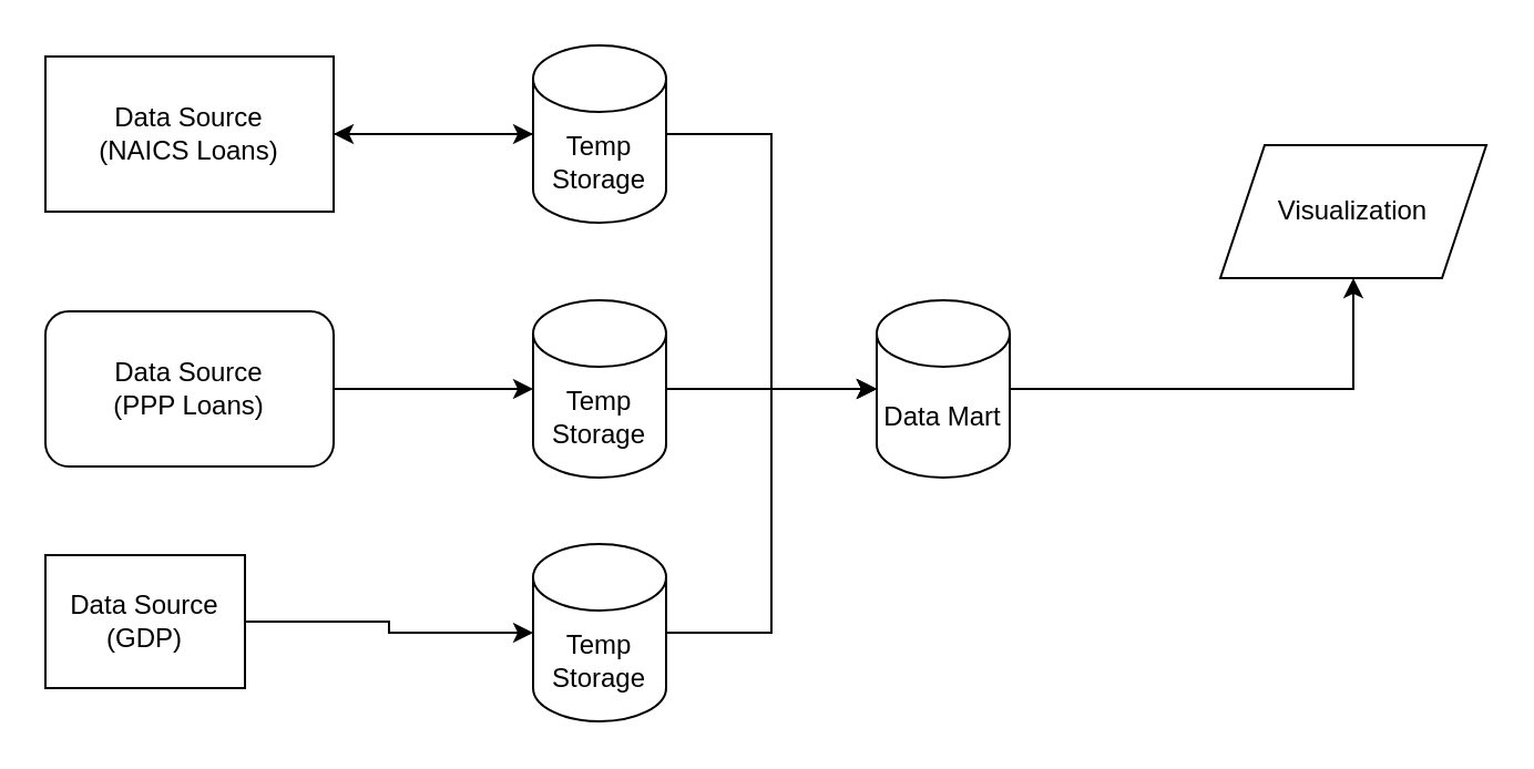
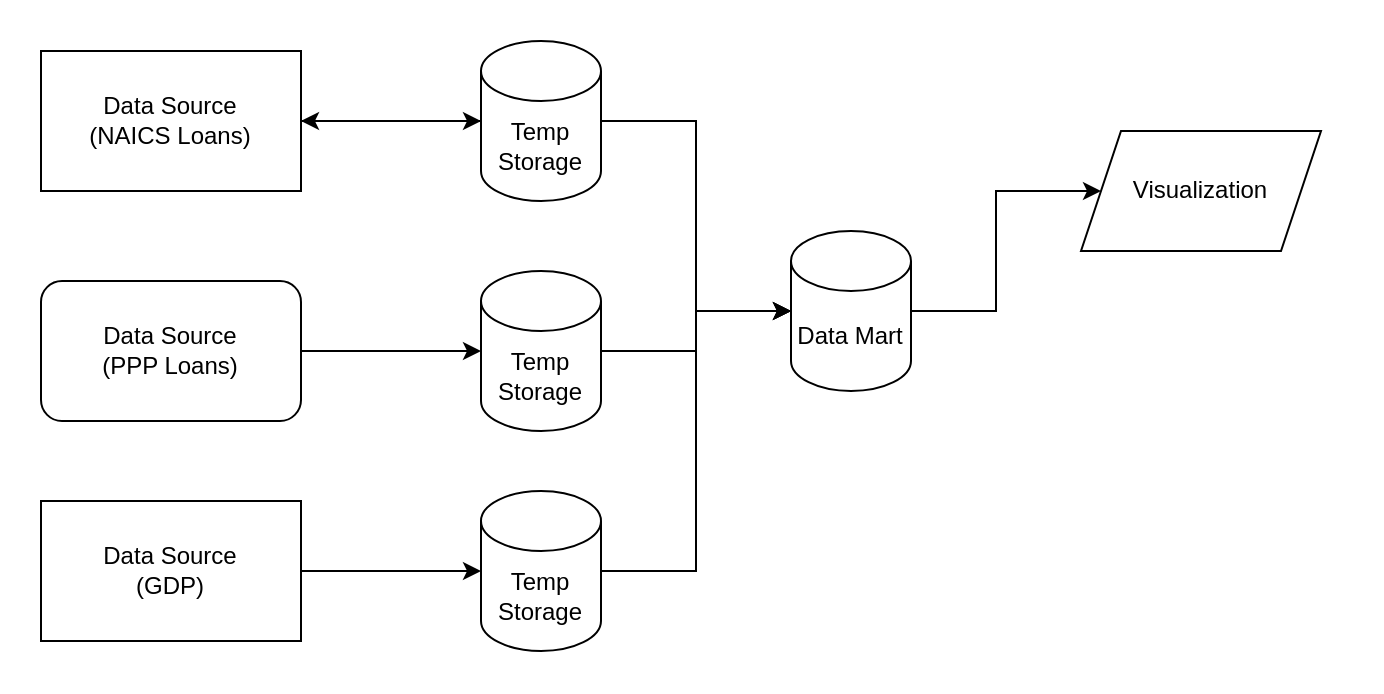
  <mxCell id="0" />
  <mxCell id="1" parent="0" />
  <mxCell id="2" value="Data Source&lt;div&gt;(NAICS Loans)&lt;/div&gt;" style="rounded=0;whiteSpace=wrap;html=1;" vertex="1" parent="1"><mxGeometry x="20" y="25" width="130" height="70" as="geometry" /></mxCell>
  <mxCell id="3" value="" style="edgeStyle=orthogonalEdgeStyle;rounded=0;orthogonalLoop=1;jettySize=auto;html=1;" edge="1" parent="1" source="4" target="2"><mxGeometry relative="1" as="geometry" /></mxCell>
  <mxCell id="4" value="Temp Storage" style="shape=cylinder3;whiteSpace=wrap;html=1;boundedLbl=1;backgroundOutline=1;size=15;" vertex="1" parent="1"><mxGeometry x="240" y="20" width="60" height="80" as="geometry" /></mxCell>
  <mxCell id="5" style="edgeStyle=orthogonalEdgeStyle;rounded=0;orthogonalLoop=1;jettySize=auto;html=1;entryX=0;entryY=0.5;entryDx=0;entryDy=0;entryPerimeter=0;" edge="1" parent="1" source="2" target="4"><mxGeometry relative="1" as="geometry" /></mxCell>
  <mxCell id="6" value="Data Source&lt;div&gt;(PPP Loans)&lt;/div&gt;" style="whiteSpace=wrap;html=1;rounded=1;" vertex="1" parent="1"><mxGeometry x="20" y="140" width="130" height="70" as="geometry" /></mxCell>
  <mxCell id="7" style="edgeStyle=orthogonalEdgeStyle;rounded=0;orthogonalLoop=1;jettySize=auto;html=1;entryX=0;entryY=0.5;entryDx=0;entryDy=0;entryPerimeter=0;" edge="1" source="6" target="8" parent="1"><mxGeometry relative="1" as="geometry" /></mxCell>
  <mxCell id="8" value="Temp Storage" style="shape=cylinder3;whiteSpace=wrap;html=1;boundedLbl=1;backgroundOutline=1;size=15;" vertex="1" parent="1"><mxGeometry x="240" y="135" width="60" height="80" as="geometry" /></mxCell>
- <mxCell id="9" value="Data Source&lt;div&gt;(GDP)&lt;/div&gt;" style="rounded=0;whiteSpace=wrap;html=1;" vertex="1" parent="1"><mxGeometry x="20" y="250" width="90" height="60" as="geometry" /></mxCell>
+ <mxCell id="9" value="Data Source&lt;div&gt;(GDP)&lt;/div&gt;" style="rounded=0;whiteSpace=wrap;html=1;" vertex="1" parent="1"><mxGeometry x="20" y="250" width="130" height="70" as="geometry" /></mxCell>
  <mxCell id="10" style="edgeStyle=orthogonalEdgeStyle;rounded=0;orthogonalLoop=1;jettySize=auto;html=1;entryX=0;entryY=0.5;entryDx=0;entryDy=0;entryPerimeter=0;" edge="1" source="9" target="11" parent="1"><mxGeometry relative="1" as="geometry" /></mxCell>
  <mxCell id="11" value="Temp Storage" style="shape=cylinder3;whiteSpace=wrap;html=1;boundedLbl=1;backgroundOutline=1;size=15;" vertex="1" parent="1"><mxGeometry x="240" y="245" width="60" height="80" as="geometry" /></mxCell>
  <mxCell id="12" style="edgeStyle=orthogonalEdgeStyle;rounded=0;orthogonalLoop=1;jettySize=auto;html=1;exitX=1;exitY=0.5;exitDx=0;exitDy=0;exitPerimeter=0;" edge="1" parent="1" source="13" target="17"><mxGeometry relative="1" as="geometry" /></mxCell>
- <mxCell id="13" value="Data Mart" style="shape=cylinder3;whiteSpace=wrap;html=1;boundedLbl=1;backgroundOutline=1;size=15;" vertex="1" parent="1"><mxGeometry x="395" y="135" width="60" height="80" as="geometry" /></mxCell>
+ <mxCell id="13" value="Data Mart" style="shape=cylinder3;whiteSpace=wrap;html=1;boundedLbl=1;backgroundOutline=1;size=15;" vertex="1" parent="1"><mxGeometry x="395" y="115" width="60" height="80" as="geometry" /></mxCell>
  <mxCell id="14" style="edgeStyle=orthogonalEdgeStyle;rounded=0;orthogonalLoop=1;jettySize=auto;html=1;exitX=1;exitY=0.5;exitDx=0;exitDy=0;exitPerimeter=0;entryX=0;entryY=0.5;entryDx=0;entryDy=0;entryPerimeter=0;" edge="1" parent="1" source="4" target="13"><mxGeometry relative="1" as="geometry" /></mxCell>
  <mxCell id="15" style="edgeStyle=orthogonalEdgeStyle;rounded=0;orthogonalLoop=1;jettySize=auto;html=1;entryX=0;entryY=0.5;entryDx=0;entryDy=0;entryPerimeter=0;" edge="1" parent="1" source="8" target="13"><mxGeometry relative="1" as="geometry" /></mxCell>
  <mxCell id="16" style="edgeStyle=orthogonalEdgeStyle;rounded=0;orthogonalLoop=1;jettySize=auto;html=1;entryX=0;entryY=0.5;entryDx=0;entryDy=0;entryPerimeter=0;" edge="1" parent="1" source="11" target="13"><mxGeometry relative="1" as="geometry" /></mxCell>
- <mxCell id="17" value="Visualization" style="shape=parallelogram;perimeter=parallelogramPerimeter;whiteSpace=wrap;html=1;fixedSize=1;" vertex="1" parent="1"><mxGeometry x="550" y="65" width="120" height="60" as="geometry" /></mxCell>
+ <mxCell id="17" value="Visualization" style="shape=parallelogram;perimeter=parallelogramPerimeter;whiteSpace=wrap;html=1;fixedSize=1;" vertex="1" parent="1"><mxGeometry x="540" y="65" width="120" height="60" as="geometry" /></mxCell>
